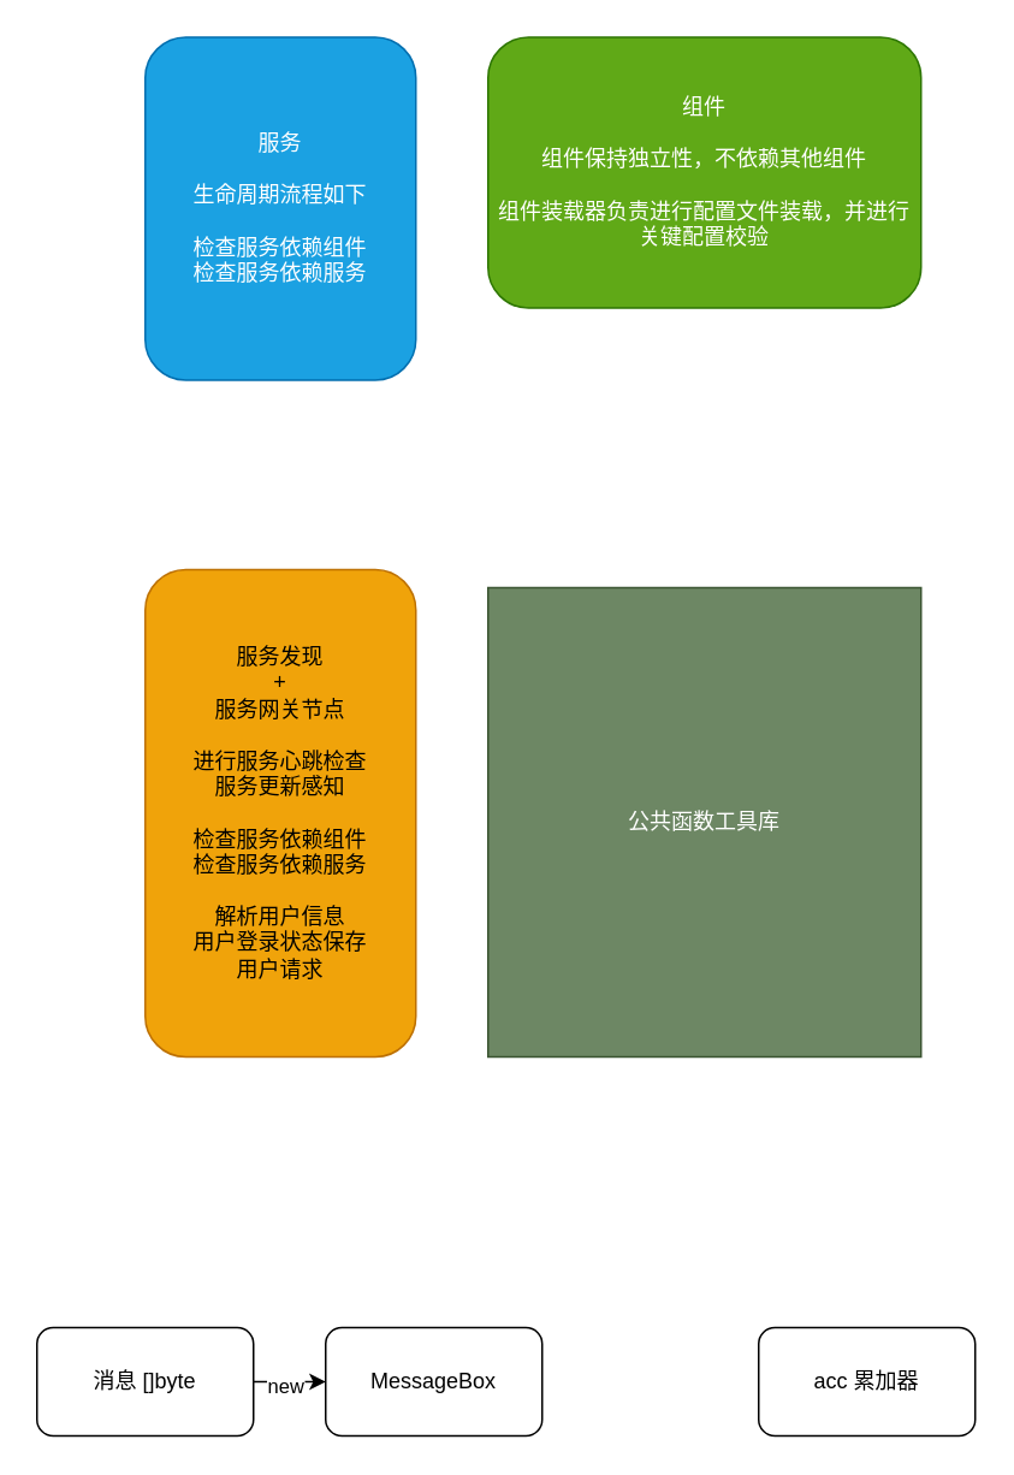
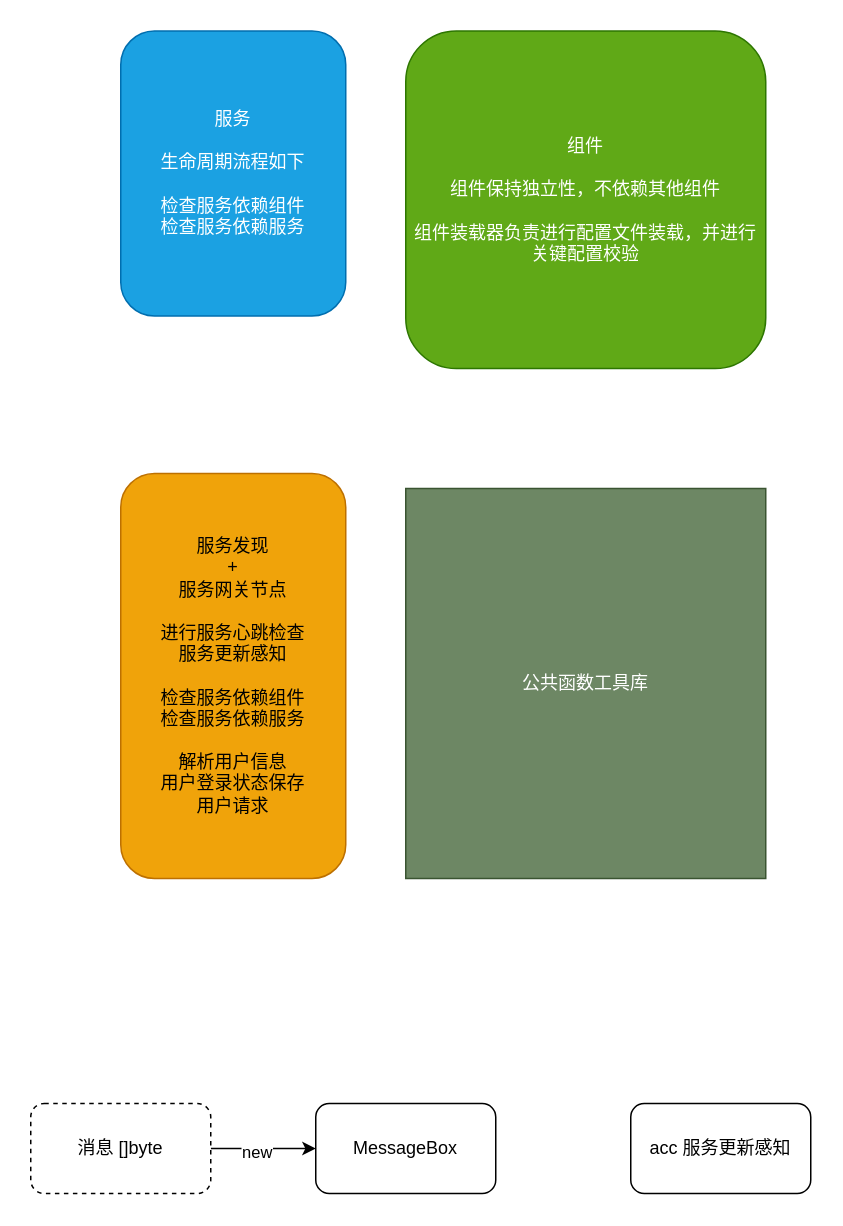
  <mxCell id="0" />
  <mxCell id="1" parent="0" />
  <mxCell id="2" value="服务&lt;br&gt;&lt;br&gt;生命周期流程如下&lt;br&gt;&lt;br&gt;检查服务依赖组件&lt;br&gt;检查服务依赖服务&lt;br&gt;" style="rounded=1;whiteSpace=wrap;html=1;fillColor=#1ba1e2;fontColor=#ffffff;strokeColor=#006EAF;" parent="1" vertex="1"><mxGeometry x="80" y="20" width="150" height="190" as="geometry" /></mxCell>
- <mxCell id="3" value="组件&lt;br&gt;&lt;br&gt;组件保持独立性，不依赖其他组件&lt;br&gt;&lt;br&gt;组件装载器负责进行配置文件装载，并进行关键配置校验" style="rounded=1;whiteSpace=wrap;html=1;fillColor=#60a917;fontColor=#ffffff;strokeColor=#2D7600;" parent="1" vertex="1"><mxGeometry x="270" y="20" width="240" height="150" as="geometry" /></mxCell>
+ <mxCell id="3" value="组件&lt;br&gt;&lt;br&gt;组件保持独立性，不依赖其他组件&lt;br&gt;&lt;br&gt;组件装载器负责进行配置文件装载，并进行关键配置校验" style="rounded=1;whiteSpace=wrap;html=1;fillColor=#60a917;fontColor=#ffffff;strokeColor=#2D7600;" parent="1" vertex="1"><mxGeometry x="270" y="20" width="240" height="225" as="geometry" /></mxCell>
  <mxCell id="4" value="服务发现&lt;br&gt;+&lt;br&gt;服务网关节点&lt;br&gt;&lt;br&gt;进行服务心跳检查&lt;br&gt;服务更新感知&lt;br&gt;&lt;br&gt;检查服务依赖组件&lt;br&gt;检查服务依赖服务&lt;br&gt;&lt;br&gt;解析用户信息&lt;br&gt;用户登录状态保存&lt;br&gt;用户请求" style="rounded=1;whiteSpace=wrap;html=1;fillColor=#f0a30a;strokeColor=#BD7000;fontColor=#000000;" parent="1" vertex="1"><mxGeometry x="80" y="315" width="150" height="270" as="geometry" /></mxCell>
  <mxCell id="5" value="公共函数工具库" style="whiteSpace=wrap;html=1;fillColor=#6d8764;strokeColor=#3A5431;fontColor=#ffffff;rounded=0;" parent="1" vertex="1"><mxGeometry x="270" y="325" width="240" height="260" as="geometry" /></mxCell>
  <mxCell id="6" style="edgeStyle=none;html=1;" edge="1" parent="1" source="8" target="9"><mxGeometry relative="1" as="geometry"><mxPoint x="270" y="765" as="targetPoint" /></mxGeometry></mxCell>
  <mxCell id="7" value="new" style="edgeLabel;html=1;align=center;verticalAlign=middle;resizable=0;points=[];" vertex="1" connectable="0" parent="6"><mxGeometry x="-0.139" y="-2" relative="1" as="geometry"><mxPoint as="offset" /></mxGeometry></mxCell>
- <mxCell id="8" value="消息 []byte" style="rounded=1;whiteSpace=wrap;html=1;" vertex="1" parent="1"><mxGeometry x="20" y="735" width="120" height="60" as="geometry" /></mxCell>
- <mxCell id="9" value="MessageBox" style="rounded=1;whiteSpace=wrap;html=1;" vertex="1" parent="1"><mxGeometry x="180" y="735" width="120" height="60" as="geometry" /></mxCell>
- <mxCell id="10" value="acc 累加器" style="rounded=1;whiteSpace=wrap;html=1;" vertex="1" parent="1"><mxGeometry x="420" y="735" width="120" height="60" as="geometry" /></mxCell>
+ <mxCell id="8" value="消息 []byte" style="rounded=1;whiteSpace=wrap;html=1;dashed=1;" vertex="1" parent="1"><mxGeometry x="20" y="735" width="120" height="60" as="geometry" /></mxCell>
+ <mxCell id="9" value="MessageBox" style="rounded=1;whiteSpace=wrap;html=1;" vertex="1" parent="1"><mxGeometry x="210" y="735" width="120" height="60" as="geometry" /></mxCell>
+ <mxCell id="10" value="acc 服务更新感知" style="rounded=1;whiteSpace=wrap;html=1;" vertex="1" parent="1"><mxGeometry x="420" y="735" width="120" height="60" as="geometry" /></mxCell>
